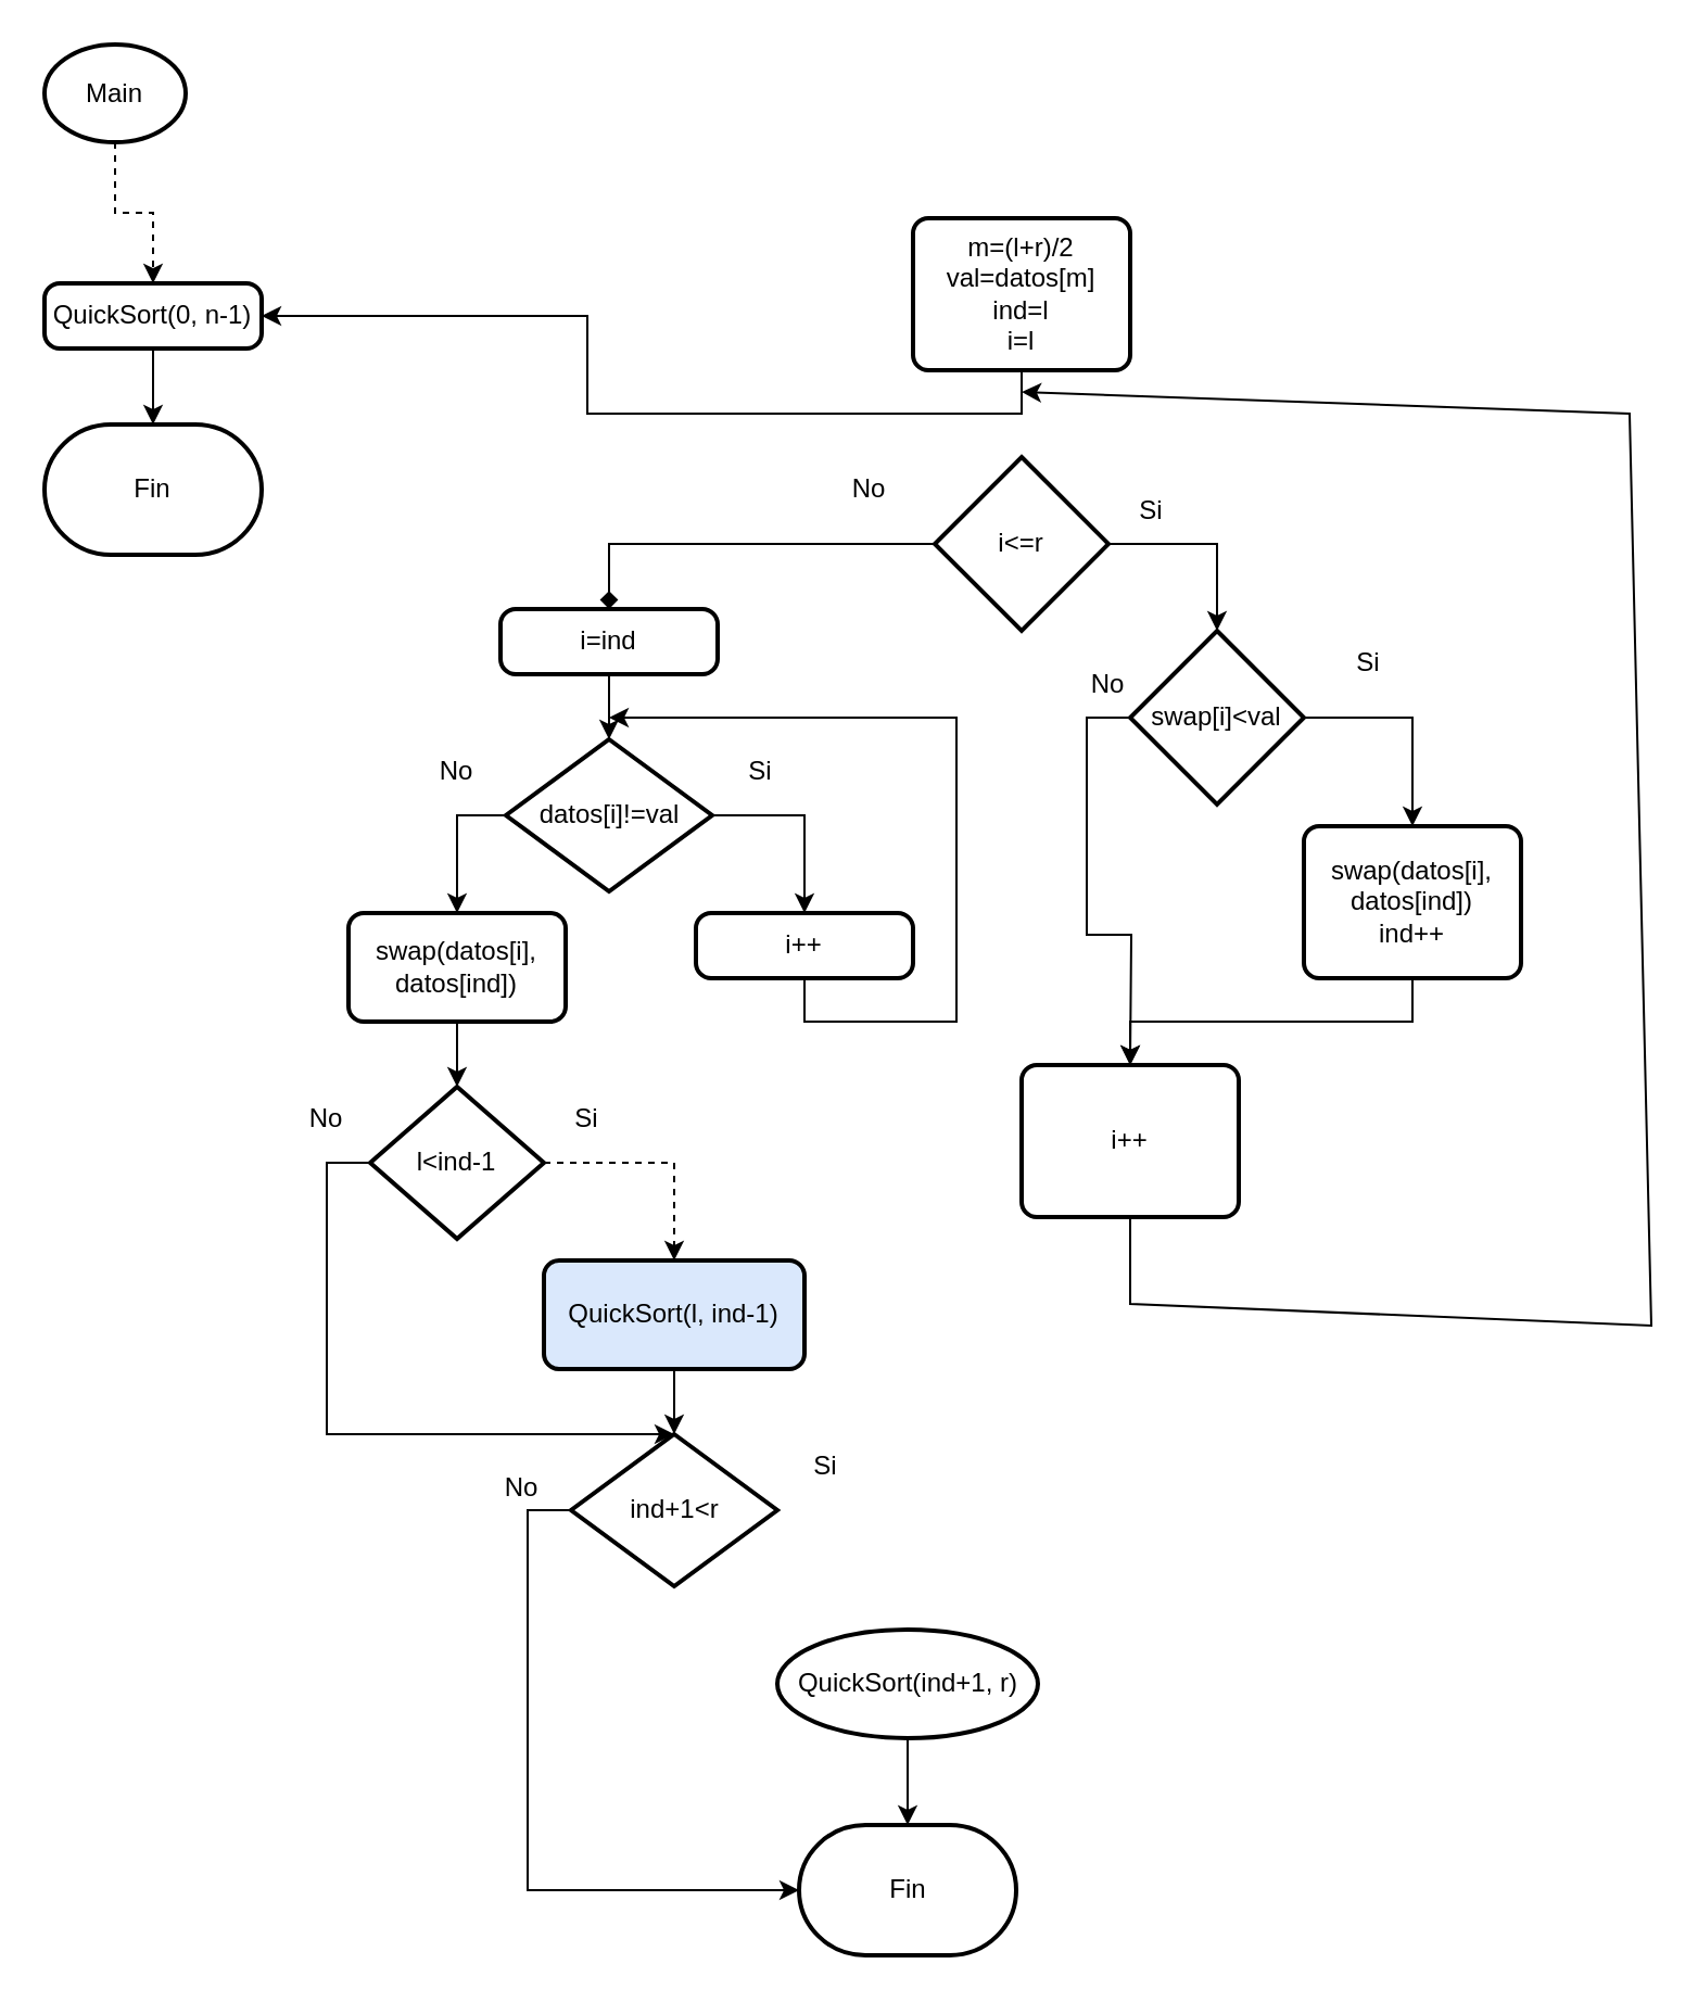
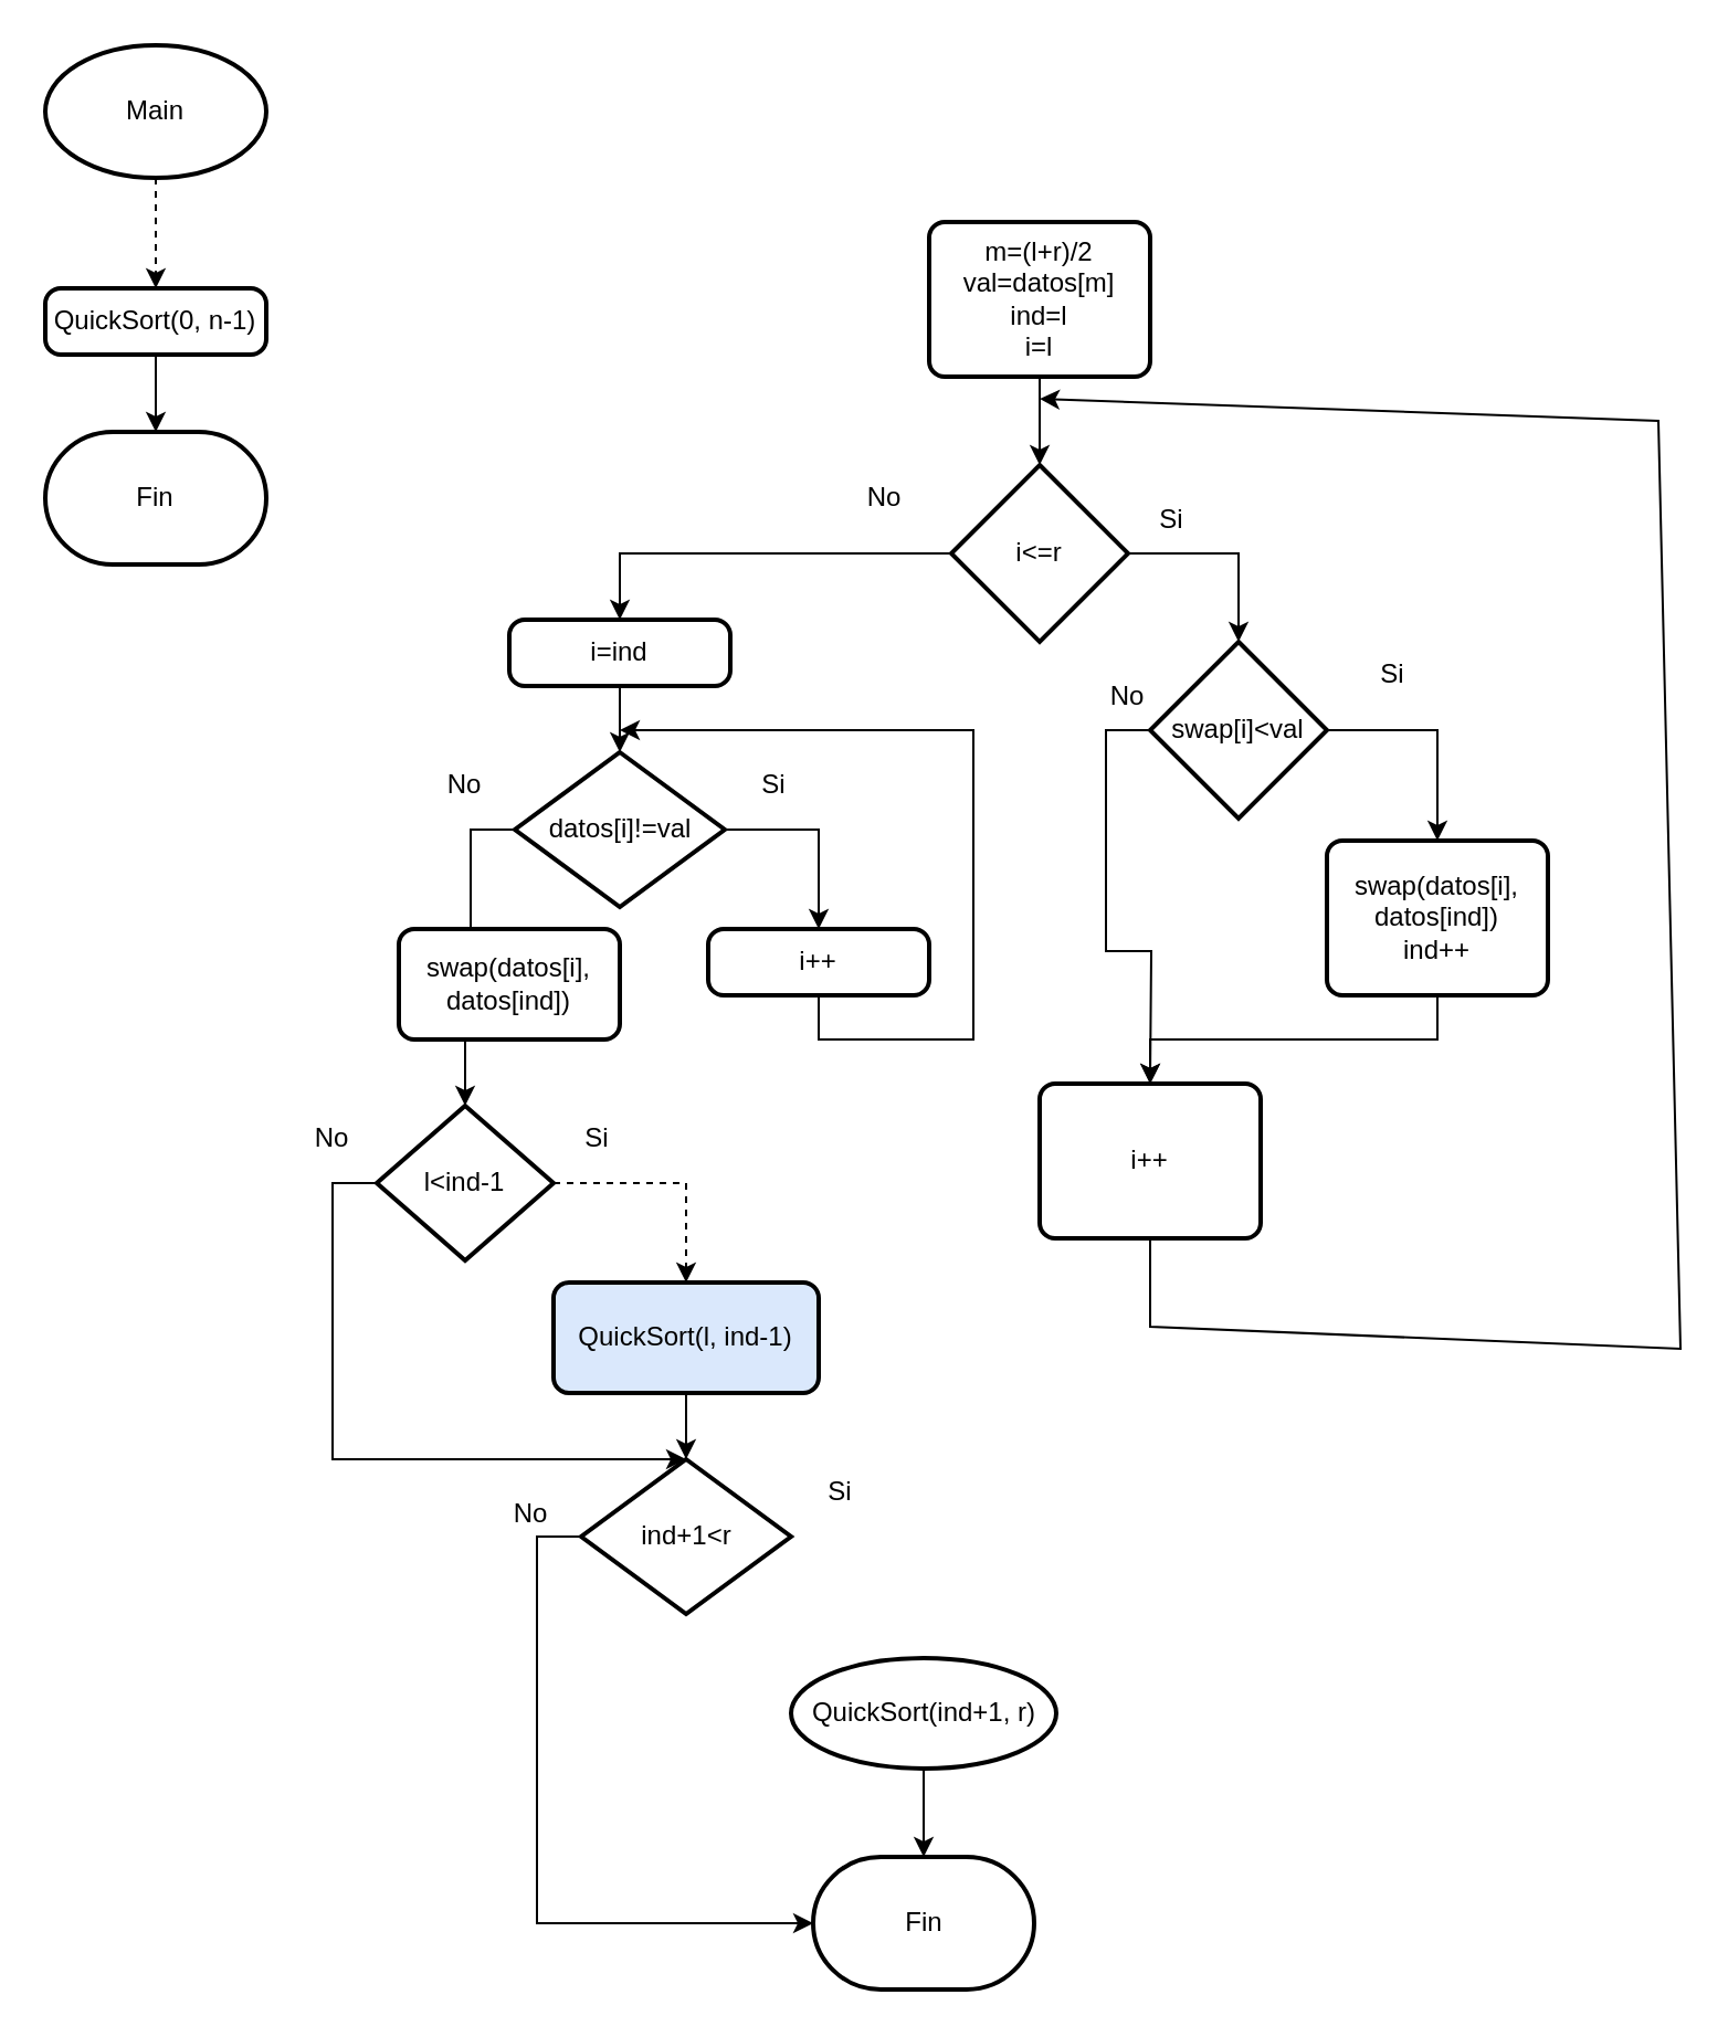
  <mxCell id="0" />
  <mxCell id="1" parent="0" />
  <mxCell id="2" style="edgeStyle=orthogonalEdgeStyle;rounded=0;orthogonalLoop=1;jettySize=auto;html=1;exitX=0.5;exitY=1;exitDx=0;exitDy=0;exitPerimeter=0;dashed=1;" edge="1" parent="1" source="3" target="45"><mxGeometry relative="1" as="geometry" /></mxCell>
- <mxCell id="3" value="Main" style="strokeWidth=2;html=1;shape=mxgraph.flowchart.start_1;whiteSpace=wrap;" vertex="1" parent="1"><mxGeometry x="20" y="20" width="65" height="45" as="geometry" /></mxCell>
+ <mxCell id="3" value="Main" style="strokeWidth=2;html=1;shape=mxgraph.flowchart.start_1;whiteSpace=wrap;" vertex="1" parent="1"><mxGeometry x="20" y="20" width="100" height="60" as="geometry" /></mxCell>
  <mxCell id="4" value="m=(l+r)/2&lt;div&gt;val=datos[m]&lt;br&gt;&lt;div&gt;ind=l&lt;/div&gt;&lt;div&gt;i=l&lt;/div&gt;&lt;/div&gt;" style="rounded=1;whiteSpace=wrap;html=1;absoluteArcSize=1;arcSize=14;strokeWidth=2;" vertex="1" parent="1"><mxGeometry x="420" y="100" width="100" height="70" as="geometry" /></mxCell>
- <mxCell id="5" style="edgeStyle=orthogonalEdgeStyle;rounded=0;orthogonalLoop=1;jettySize=auto;html=1;exitX=0;exitY=0.5;exitDx=0;exitDy=0;exitPerimeter=0;entryX=0.5;entryY=0;entryDx=0;entryDy=0;endArrow=diamond;" edge="1" parent="1" source="6" target="19"><mxGeometry relative="1" as="geometry" /></mxCell>
+ <mxCell id="5" style="edgeStyle=orthogonalEdgeStyle;rounded=0;orthogonalLoop=1;jettySize=auto;html=1;exitX=0;exitY=0.5;exitDx=0;exitDy=0;exitPerimeter=0;entryX=0.5;entryY=0;entryDx=0;entryDy=0;" edge="1" parent="1" source="6" target="19"><mxGeometry relative="1" as="geometry" /></mxCell>
  <mxCell id="6" value="i&amp;lt;=r" style="strokeWidth=2;html=1;shape=mxgraph.flowchart.decision;whiteSpace=wrap;" vertex="1" parent="1"><mxGeometry x="430" y="210" width="80" height="80" as="geometry" /></mxCell>
- <mxCell id="7" style="edgeStyle=orthogonalEdgeStyle;rounded=0;orthogonalLoop=1;jettySize=auto;html=1;exitX=0.5;exitY=1;exitDx=0;exitDy=0;" edge="1" parent="1" source="4" target="45"><mxGeometry relative="1" as="geometry" /></mxCell>
+ <mxCell id="7" style="edgeStyle=orthogonalEdgeStyle;rounded=0;orthogonalLoop=1;jettySize=auto;html=1;exitX=0.5;exitY=1;exitDx=0;exitDy=0;entryX=0.5;entryY=0;entryDx=0;entryDy=0;entryPerimeter=0;" edge="1" parent="1" source="4" target="6"><mxGeometry relative="1" as="geometry" /></mxCell>
  <mxCell id="8" style="edgeStyle=orthogonalEdgeStyle;rounded=0;orthogonalLoop=1;jettySize=auto;html=1;exitX=1;exitY=0.5;exitDx=0;exitDy=0;exitPerimeter=0;entryX=0.5;entryY=0;entryDx=0;entryDy=0;" edge="1" parent="1" source="10" target="14"><mxGeometry relative="1" as="geometry" /></mxCell>
  <mxCell id="9" style="edgeStyle=orthogonalEdgeStyle;rounded=0;orthogonalLoop=1;jettySize=auto;html=1;exitX=0;exitY=0.5;exitDx=0;exitDy=0;exitPerimeter=0;" edge="1" parent="1" source="10"><mxGeometry relative="1" as="geometry"><mxPoint x="520" y="490" as="targetPoint" /></mxGeometry></mxCell>
  <mxCell id="10" value="swap[i]&amp;lt;val" style="strokeWidth=2;html=1;shape=mxgraph.flowchart.decision;whiteSpace=wrap;" vertex="1" parent="1"><mxGeometry x="520" y="290" width="80" height="80" as="geometry" /></mxCell>
  <mxCell id="11" style="edgeStyle=orthogonalEdgeStyle;rounded=0;orthogonalLoop=1;jettySize=auto;html=1;exitX=1;exitY=0.5;exitDx=0;exitDy=0;exitPerimeter=0;entryX=0.5;entryY=0;entryDx=0;entryDy=0;entryPerimeter=0;" edge="1" parent="1" source="6" target="10"><mxGeometry relative="1" as="geometry" /></mxCell>
  <mxCell id="12" value="Si" style="text;html=1;align=center;verticalAlign=middle;whiteSpace=wrap;rounded=0;" vertex="1" parent="1"><mxGeometry x="500" y="220" width="60" height="30" as="geometry" /></mxCell>
  <mxCell id="13" style="edgeStyle=orthogonalEdgeStyle;rounded=0;orthogonalLoop=1;jettySize=auto;html=1;exitX=0.5;exitY=1;exitDx=0;exitDy=0;" edge="1" parent="1" source="14" target="16"><mxGeometry relative="1" as="geometry" /></mxCell>
  <mxCell id="14" value="swap(datos[i], datos[ind])&lt;div&gt;ind++&lt;/div&gt;" style="rounded=1;whiteSpace=wrap;html=1;absoluteArcSize=1;arcSize=14;strokeWidth=2;" vertex="1" parent="1"><mxGeometry x="600" y="380" width="100" height="70" as="geometry" /></mxCell>
  <mxCell id="15" value="Si" style="text;html=1;align=center;verticalAlign=middle;whiteSpace=wrap;rounded=0;" vertex="1" parent="1"><mxGeometry x="600" y="290" width="60" height="30" as="geometry" /></mxCell>
  <mxCell id="16" value="i++" style="rounded=1;whiteSpace=wrap;html=1;absoluteArcSize=1;arcSize=14;strokeWidth=2;" vertex="1" parent="1"><mxGeometry x="470" y="490" width="100" height="70" as="geometry" /></mxCell>
  <mxCell id="17" value="No" style="text;html=1;align=center;verticalAlign=middle;whiteSpace=wrap;rounded=0;" vertex="1" parent="1"><mxGeometry x="480" y="300" width="60" height="30" as="geometry" /></mxCell>
  <mxCell id="18" value="" style="endArrow=classic;html=1;rounded=0;exitX=0.5;exitY=1;exitDx=0;exitDy=0;" edge="1" parent="1" source="16"><mxGeometry width="50" height="50" relative="1" as="geometry"><mxPoint x="610" y="590" as="sourcePoint" /><mxPoint x="470" y="180" as="targetPoint" /><Array as="points"><mxPoint x="520" y="600" /><mxPoint x="760" y="610" /><mxPoint x="750" y="190" /></Array></mxGeometry></mxCell>
  <mxCell id="19" value="i=ind" style="rounded=1;whiteSpace=wrap;html=1;absoluteArcSize=1;arcSize=14;strokeWidth=2;" vertex="1" parent="1"><mxGeometry x="230" y="280" width="100" height="30" as="geometry" /></mxCell>
  <mxCell id="20" value="No" style="text;html=1;align=center;verticalAlign=middle;whiteSpace=wrap;rounded=0;" vertex="1" parent="1"><mxGeometry x="370" y="210" width="60" height="30" as="geometry" /></mxCell>
  <mxCell id="21" style="edgeStyle=orthogonalEdgeStyle;rounded=0;orthogonalLoop=1;jettySize=auto;html=1;exitX=1;exitY=0.5;exitDx=0;exitDy=0;exitPerimeter=0;entryX=0.5;entryY=0;entryDx=0;entryDy=0;" edge="1" parent="1" source="23" target="25"><mxGeometry relative="1" as="geometry" /></mxCell>
  <mxCell id="22" style="edgeStyle=orthogonalEdgeStyle;rounded=0;orthogonalLoop=1;jettySize=auto;html=1;exitX=0;exitY=0.5;exitDx=0;exitDy=0;exitPerimeter=0;entryX=0.5;entryY=0;entryDx=0;entryDy=0;" edge="1" parent="1" source="23" target="28"><mxGeometry relative="1" as="geometry" /></mxCell>
  <mxCell id="23" value="datos[i]!=val" style="strokeWidth=2;html=1;shape=mxgraph.flowchart.decision;whiteSpace=wrap;" vertex="1" parent="1"><mxGeometry x="232.5" y="340" width="95" height="70" as="geometry" /></mxCell>
  <mxCell id="24" style="edgeStyle=orthogonalEdgeStyle;rounded=0;orthogonalLoop=1;jettySize=auto;html=1;exitX=0.5;exitY=1;exitDx=0;exitDy=0;entryX=0.5;entryY=0;entryDx=0;entryDy=0;entryPerimeter=0;" edge="1" parent="1" source="19" target="23"><mxGeometry relative="1" as="geometry" /></mxCell>
  <mxCell id="25" value="i++" style="rounded=1;whiteSpace=wrap;html=1;absoluteArcSize=1;arcSize=14;strokeWidth=2;" vertex="1" parent="1"><mxGeometry x="320" y="420" width="100" height="30" as="geometry" /></mxCell>
  <mxCell id="26" value="Si" style="text;html=1;align=center;verticalAlign=middle;whiteSpace=wrap;rounded=0;" vertex="1" parent="1"><mxGeometry x="320" y="340" width="60" height="30" as="geometry" /></mxCell>
  <mxCell id="27" value="" style="endArrow=classic;html=1;rounded=0;exitX=0.5;exitY=1;exitDx=0;exitDy=0;" edge="1" parent="1" source="25"><mxGeometry width="50" height="50" relative="1" as="geometry"><mxPoint x="410" y="520" as="sourcePoint" /><mxPoint x="280" y="330" as="targetPoint" /><Array as="points"><mxPoint x="370" y="470" /><mxPoint x="440" y="470" /><mxPoint x="440" y="330" /></Array></mxGeometry></mxCell>
- <mxCell id="28" value="swap(datos[i], datos[ind])" style="rounded=1;whiteSpace=wrap;html=1;absoluteArcSize=1;arcSize=14;strokeWidth=2;" vertex="1" parent="1"><mxGeometry x="160" y="420" width="100" height="50" as="geometry" /></mxCell>
+ <mxCell id="28" value="swap(datos[i], datos[ind])" style="rounded=1;whiteSpace=wrap;html=1;absoluteArcSize=1;arcSize=14;strokeWidth=2;" vertex="1" parent="1"><mxGeometry x="180" y="420" width="100" height="50" as="geometry" /></mxCell>
  <mxCell id="29" value="QuickSort(l, ind-1)" style="rounded=1;whiteSpace=wrap;html=1;absoluteArcSize=1;arcSize=14;strokeWidth=2;fillColor=#dae8fc;" vertex="1" parent="1"><mxGeometry x="250" y="580" width="120" height="50" as="geometry" /></mxCell>
  <mxCell id="30" value="QuickSort(ind+1, r)" style="ellipse;whiteSpace=wrap;html=1;absoluteArcSize=1;arcSize=14;strokeWidth=2;" vertex="1" parent="1"><mxGeometry x="357.5" y="750" width="120" height="50" as="geometry" /></mxCell>
  <mxCell id="31" style="edgeStyle=orthogonalEdgeStyle;rounded=0;orthogonalLoop=1;jettySize=auto;html=1;exitX=1;exitY=0.5;exitDx=0;exitDy=0;exitPerimeter=0;entryX=0.5;entryY=0;entryDx=0;entryDy=0;dashed=1;" edge="1" parent="1" source="32" target="29"><mxGeometry relative="1" as="geometry" /></mxCell>
  <mxCell id="32" value="l&amp;lt;ind-1" style="strokeWidth=2;html=1;shape=mxgraph.flowchart.decision;whiteSpace=wrap;" vertex="1" parent="1"><mxGeometry x="170" y="500" width="80" height="70" as="geometry" /></mxCell>
  <mxCell id="33" style="edgeStyle=orthogonalEdgeStyle;rounded=0;orthogonalLoop=1;jettySize=auto;html=1;exitX=0.5;exitY=1;exitDx=0;exitDy=0;entryX=0.5;entryY=0;entryDx=0;entryDy=0;entryPerimeter=0;" edge="1" parent="1" source="28" target="32"><mxGeometry relative="1" as="geometry" /></mxCell>
  <mxCell id="34" value="ind+1&amp;lt;r" style="strokeWidth=2;html=1;shape=mxgraph.flowchart.decision;whiteSpace=wrap;" vertex="1" parent="1"><mxGeometry x="262.5" y="660" width="95" height="70" as="geometry" /></mxCell>
  <mxCell id="35" style="edgeStyle=orthogonalEdgeStyle;rounded=0;orthogonalLoop=1;jettySize=auto;html=1;exitX=0.5;exitY=1;exitDx=0;exitDy=0;entryX=0.5;entryY=0;entryDx=0;entryDy=0;entryPerimeter=0;" edge="1" parent="1" source="29" target="34"><mxGeometry relative="1" as="geometry" /></mxCell>
  <mxCell id="36" style="edgeStyle=orthogonalEdgeStyle;rounded=0;orthogonalLoop=1;jettySize=auto;html=1;exitX=0;exitY=0.5;exitDx=0;exitDy=0;exitPerimeter=0;entryX=0.5;entryY=0;entryDx=0;entryDy=0;entryPerimeter=0;" edge="1" parent="1" source="32" target="34"><mxGeometry relative="1" as="geometry"><Array as="points"><mxPoint x="150" y="535" /><mxPoint x="150" y="660" /></Array></mxGeometry></mxCell>
  <mxCell id="37" value="Fin" style="strokeWidth=2;html=1;shape=mxgraph.flowchart.terminator;whiteSpace=wrap;" vertex="1" parent="1"><mxGeometry x="367.5" y="840" width="100" height="60" as="geometry" /></mxCell>
  <mxCell id="38" style="edgeStyle=orthogonalEdgeStyle;rounded=0;orthogonalLoop=1;jettySize=auto;html=1;exitX=0.5;exitY=1;exitDx=0;exitDy=0;entryX=0.5;entryY=0;entryDx=0;entryDy=0;entryPerimeter=0;" edge="1" parent="1" source="30" target="37"><mxGeometry relative="1" as="geometry" /></mxCell>
  <mxCell id="39" style="edgeStyle=orthogonalEdgeStyle;rounded=0;orthogonalLoop=1;jettySize=auto;html=1;exitX=0;exitY=0.5;exitDx=0;exitDy=0;exitPerimeter=0;entryX=0;entryY=0.5;entryDx=0;entryDy=0;entryPerimeter=0;" edge="1" parent="1" source="34" target="37"><mxGeometry relative="1" as="geometry" /></mxCell>
  <mxCell id="40" value="Si" style="text;html=1;align=center;verticalAlign=middle;whiteSpace=wrap;rounded=0;" vertex="1" parent="1"><mxGeometry x="240" y="500" width="60" height="30" as="geometry" /></mxCell>
  <mxCell id="41" value="Si" style="text;html=1;align=center;verticalAlign=middle;whiteSpace=wrap;rounded=0;" vertex="1" parent="1"><mxGeometry x="350" y="660" width="60" height="30" as="geometry" /></mxCell>
  <mxCell id="42" value="No" style="text;html=1;align=center;verticalAlign=middle;whiteSpace=wrap;rounded=0;" vertex="1" parent="1"><mxGeometry x="180" y="340" width="60" height="30" as="geometry" /></mxCell>
  <mxCell id="43" value="No" style="text;html=1;align=center;verticalAlign=middle;whiteSpace=wrap;rounded=0;" vertex="1" parent="1"><mxGeometry x="120" y="500" width="60" height="30" as="geometry" /></mxCell>
  <mxCell id="44" value="No" style="text;html=1;align=center;verticalAlign=middle;whiteSpace=wrap;rounded=0;" vertex="1" parent="1"><mxGeometry x="210" y="670" width="60" height="30" as="geometry" /></mxCell>
  <mxCell id="45" value="QuickSort(0, n-1)" style="rounded=1;whiteSpace=wrap;html=1;absoluteArcSize=1;arcSize=14;strokeWidth=2;" vertex="1" parent="1"><mxGeometry x="20" y="130" width="100" height="30" as="geometry" /></mxCell>
  <mxCell id="46" value="Fin" style="strokeWidth=2;html=1;shape=mxgraph.flowchart.terminator;whiteSpace=wrap;" vertex="1" parent="1"><mxGeometry x="20" y="195" width="100" height="60" as="geometry" /></mxCell>
  <mxCell id="47" style="edgeStyle=orthogonalEdgeStyle;rounded=0;orthogonalLoop=1;jettySize=auto;html=1;exitX=0.5;exitY=1;exitDx=0;exitDy=0;entryX=0.5;entryY=0;entryDx=0;entryDy=0;entryPerimeter=0;" edge="1" parent="1" source="45" target="46"><mxGeometry relative="1" as="geometry" /></mxCell>
